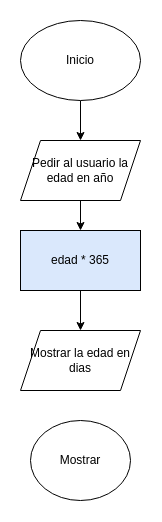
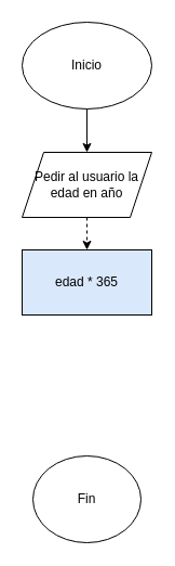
  <mxCell id="0" />
  <mxCell id="1" parent="0" />
  <mxCell id="2" value="" style="edgeStyle=none;html=1;" parent="1" source="3" target="5" edge="1"><mxGeometry relative="1" as="geometry" /></mxCell>
  <mxCell id="3" value="Inicio" style="ellipse;whiteSpace=wrap;html=1;" parent="1" vertex="1"><mxGeometry x="20" y="20" width="120" height="80" as="geometry" /></mxCell>
- <mxCell id="4" value="" style="edgeStyle=none;html=1;" parent="1" source="5" target="7" edge="1"><mxGeometry relative="1" as="geometry" /></mxCell>
+ <mxCell id="4" value="" style="edgeStyle=none;html=1;dashed=1;" parent="1" source="5" target="7" edge="1"><mxGeometry relative="1" as="geometry" /></mxCell>
  <mxCell id="5" value="Pedir al usuario la edad en año" style="shape=parallelogram;perimeter=parallelogramPerimeter;whiteSpace=wrap;html=1;fixedSize=1;" parent="1" vertex="1"><mxGeometry x="20" y="140" width="120" height="60" as="geometry" /></mxCell>
- <mxCell id="6" value="" style="edgeStyle=none;html=1;" parent="1" source="7" target="8" edge="1"><mxGeometry relative="1" as="geometry" /></mxCell>
  <mxCell id="7" value="edad * 365" style="whiteSpace=wrap;html=1;fillColor=#dae8fc;" parent="1" vertex="1"><mxGeometry x="20" y="230" width="120" height="60" as="geometry" /></mxCell>
- <mxCell id="8" value="Mostrar la edad en dias" style="shape=parallelogram;perimeter=parallelogramPerimeter;whiteSpace=wrap;html=1;fixedSize=1;" parent="1" vertex="1"><mxGeometry x="20" y="330" width="120" height="60" as="geometry" /></mxCell>
- <mxCell id="9" value="Mostrar" style="ellipse;whiteSpace=wrap;html=1;" parent="1" vertex="1"><mxGeometry x="30" y="420" width="100" height="80" as="geometry" /></mxCell>
+ <mxCell id="9" value="Fin" style="ellipse;whiteSpace=wrap;html=1;" parent="1" vertex="1"><mxGeometry x="30" y="420" width="100" height="80" as="geometry" /></mxCell>
